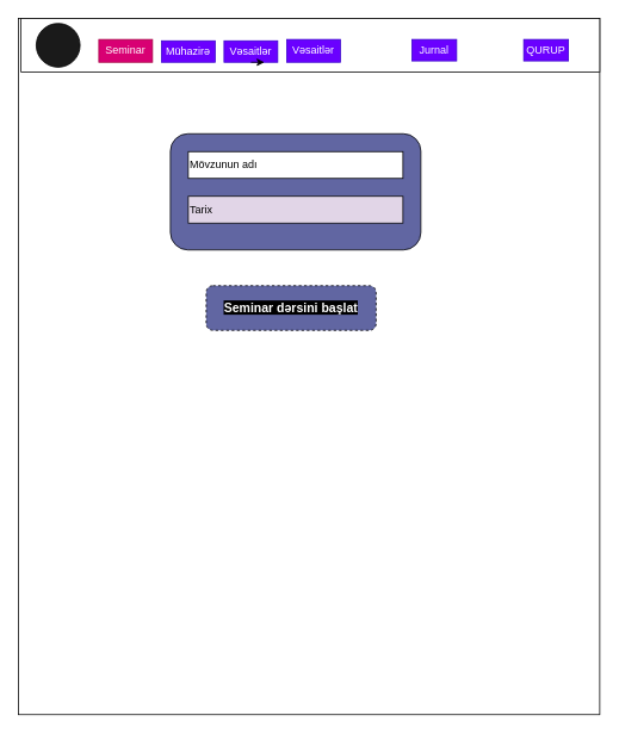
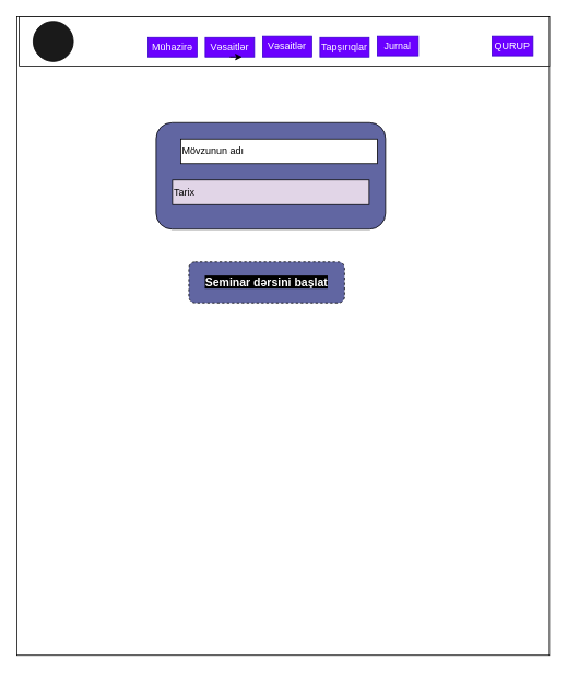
  <mxCell id="0" />
  <mxCell id="1" parent="0" />
  <mxCell id="2" value="Help" style="text;html=1;align=center;verticalAlign=middle;whiteSpace=wrap;rounded=0;fontColor=#FFFFFF;" parent="1" vertex="1"><mxGeometry x="470" y="35" width="60" height="30" as="geometry" /></mxCell>
  <mxCell id="3" value="" style="rounded=0;whiteSpace=wrap;html=1;" parent="1" vertex="1"><mxGeometry x="20" y="20" width="650" height="779" as="geometry" /></mxCell>
  <mxCell id="4" value="" style="rounded=0;whiteSpace=wrap;html=1;" parent="1" vertex="1"><mxGeometry x="23" y="20" width="647" height="60" as="geometry" /></mxCell>
  <mxCell id="5" value="" style="ellipse;whiteSpace=wrap;html=1;aspect=fixed;fillColor=#1A1A1A;" parent="1" vertex="1"><mxGeometry x="40" y="25.5" width="49" height="49" as="geometry" /></mxCell>
  <mxCell id="6" value="" style="rounded=1;whiteSpace=wrap;html=1;fillColor=#6166A2;fontColor=#FFFFFF;" parent="1" vertex="1"><mxGeometry x="190" y="149" width="280" height="130" as="geometry" /></mxCell>
  <mxCell id="7" value="&lt;font size=&quot;1&quot;&gt;&lt;b style=&quot;font-size: 14px ; background-color: rgb(0 , 0 , 0)&quot;&gt;Seminar dərsini başlat&lt;/b&gt;&lt;/font&gt;" style="rounded=1;whiteSpace=wrap;html=1;fillColor=#6166A2;fontColor=#FFFFFF;dashed=1;" parent="1" vertex="1"><mxGeometry x="230" y="319" width="190" height="50" as="geometry" /></mxCell>
- <mxCell id="8" value="Seminar" style="text;html=1;strokeColor=#A50040;fillColor=#d80073;align=center;verticalAlign=middle;whiteSpace=wrap;rounded=0;fontColor=#ffffff;" parent="1" vertex="1"><mxGeometry x="110" y="43.5" width="60" height="25.5" as="geometry" /></mxCell>
  <mxCell id="9" value="Mühazirə" style="text;html=1;strokeColor=#3700CC;fillColor=#6a00ff;align=center;verticalAlign=middle;whiteSpace=wrap;rounded=0;fontColor=#ffffff;" parent="1" vertex="1"><mxGeometry x="180" y="45" width="60" height="24" as="geometry" /></mxCell>
  <mxCell id="10" value="Vəsaitlər" style="text;html=1;strokeColor=#3700CC;fillColor=#6a00ff;align=center;verticalAlign=middle;whiteSpace=wrap;rounded=0;fontColor=#ffffff;" parent="1" vertex="1"><mxGeometry x="250" y="45" width="60" height="24" as="geometry" /></mxCell>
  <mxCell id="11" style="edgeStyle=orthogonalEdgeStyle;rounded=0;orthogonalLoop=1;jettySize=auto;html=1;exitX=0.5;exitY=1;exitDx=0;exitDy=0;entryX=0.75;entryY=1;entryDx=0;entryDy=0;" parent="1" source="10" target="10" edge="1"><mxGeometry relative="1" as="geometry" /></mxCell>
  <mxCell id="12" value="Vəsaitlər" style="text;html=1;strokeColor=#3700CC;fillColor=#6a00ff;align=center;verticalAlign=middle;whiteSpace=wrap;rounded=0;fontColor=#ffffff;" parent="1" vertex="1"><mxGeometry x="320" y="43.5" width="60" height="25.5" as="geometry" /></mxCell>
+ <mxCell id="13" value="Tapşırıqlar" style="text;html=1;strokeColor=#3700CC;fillColor=#6a00ff;align=center;verticalAlign=middle;whiteSpace=wrap;rounded=0;fontColor=#ffffff;" parent="1" vertex="1"><mxGeometry x="390" y="45" width="60" height="24" as="geometry" /></mxCell>
  <mxCell id="14" value="Jurnal" style="text;html=1;strokeColor=#3700CC;fillColor=#6a00ff;align=center;verticalAlign=middle;whiteSpace=wrap;rounded=0;fontColor=#ffffff;" vertex="1" parent="1"><mxGeometry x="460" y="43.5" width="50" height="24" as="geometry" /></mxCell>
- <mxCell id="15" value="Mövzunun adı&amp;nbsp;" style="rounded=0;whiteSpace=wrap;html=1;align=left;" vertex="1" parent="1"><mxGeometry x="210" y="169" width="240" height="30" as="geometry" /></mxCell>
+ <mxCell id="15" value="Mövzunun adı&amp;nbsp;" style="rounded=0;whiteSpace=wrap;html=1;align=left;" vertex="1" parent="1"><mxGeometry x="220" y="169" width="240" height="30" as="geometry" /></mxCell>
  <mxCell id="16" value="Tarix" style="rounded=0;whiteSpace=wrap;html=1;align=left;fillColor=#e1d5e7;" vertex="1" parent="1"><mxGeometry x="210" y="219" width="240" height="30" as="geometry" /></mxCell>
- <mxCell id="17" value="QURUP" style="text;html=1;strokeColor=#3700CC;fillColor=#6a00ff;align=center;verticalAlign=middle;whiteSpace=wrap;rounded=0;fontColor=#ffffff;" vertex="1" parent="1"><mxGeometry x="585" y="43.5" width="50" height="24" as="geometry" /></mxCell>
+ <mxCell id="17" value="QURUP" style="text;html=1;strokeColor=#3700CC;fillColor=#6a00ff;align=center;verticalAlign=middle;whiteSpace=wrap;rounded=0;fontColor=#ffffff;" vertex="1" parent="1"><mxGeometry x="600" y="43.5" width="50" height="24" as="geometry" /></mxCell>
